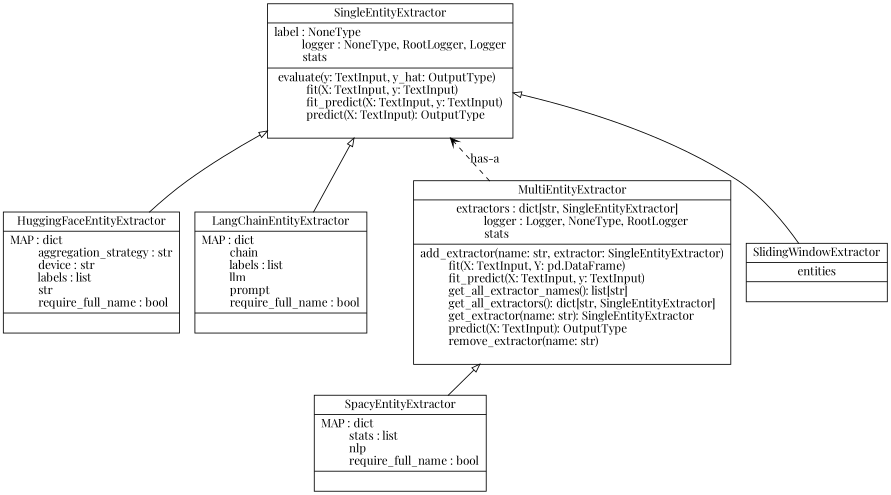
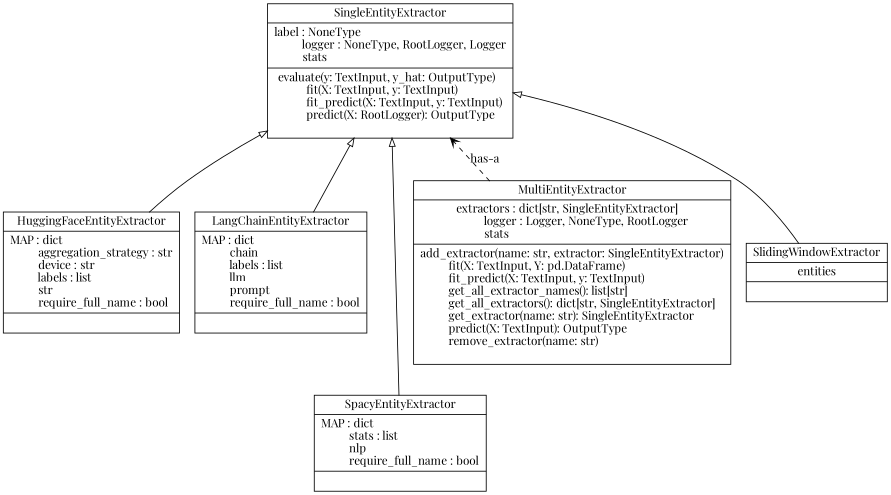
  digraph {
    fontname="Playfair Display"
    rankdir=BT
    node [color=black fontcolor=black fontname="Playfair Display" shape=record style=solid]
    edge [arrowhead=empty fontname="Playfair Display"]
    n1 [label=<{HuggingFaceEntityExtractor|         MAP : dict<br ALIGN="LEFT"/>         aggregation_strategy : str<br ALIGN="LEFT"/>         device : str<br ALIGN="LEFT"/>         labels : list<br ALIGN="LEFT"/>         str<br ALIGN="LEFT"/>         require_full_name : bool<br ALIGN="LEFT"/>|}>]
-   n2 [label=<{SingleEntityExtractor|         label : NoneType<br ALIGN="LEFT"/>         logger : NoneType, RootLogger, Logger<br ALIGN="LEFT"/>         stats<br ALIGN="LEFT"/>|         evaluate(y: TextInput, y_hat: OutputType)<br ALIGN="LEFT"/>         fit(X: TextInput, y: TextInput)<br ALIGN="LEFT"/>         fit_predict(X: TextInput, y: TextInput)<br ALIGN="LEFT"/>         predict(X: TextInput): OutputType<br ALIGN="LEFT"/>     }>]
+   n2 [label=<{SingleEntityExtractor|         label : NoneType<br ALIGN="LEFT"/>         logger : NoneType, RootLogger, Logger<br ALIGN="LEFT"/>         stats<br ALIGN="LEFT"/>|         evaluate(y: TextInput, y_hat: OutputType)<br ALIGN="LEFT"/>         fit(X: TextInput, y: TextInput)<br ALIGN="LEFT"/>         fit_predict(X: TextInput, y: TextInput)<br ALIGN="LEFT"/>         predict(X: RootLogger): OutputType<br ALIGN="LEFT"/>     }>]
    n3 [label=<{LangChainEntityExtractor|         MAP : dict<br ALIGN="LEFT"/>         chain<br ALIGN="LEFT"/>         labels : list<br ALIGN="LEFT"/>         llm<br ALIGN="LEFT"/>         prompt<br ALIGN="LEFT"/>         require_full_name : bool<br ALIGN="LEFT"/>|}>]
    n4 [label=<{MultiEntityExtractor|         extractors : dict[str, SingleEntityExtractor]<br ALIGN="LEFT"/>         logger : Logger, NoneType, RootLogger<br ALIGN="LEFT"/>         stats<br ALIGN="LEFT"/>|         add_extractor(name: str, extractor: SingleEntityExtractor)<br ALIGN="LEFT"/>         fit(X: TextInput, Y: pd.DataFrame)<br ALIGN="LEFT"/>         fit_predict(X: TextInput, y: TextInput)<br ALIGN="LEFT"/>         get_all_extractor_names(): list[str]<br ALIGN="LEFT"/>         get_all_extractors(): dict[str, SingleEntityExtractor]<br ALIGN="LEFT"/>         get_extractor(name: str): SingleEntityExtractor<br ALIGN="LEFT"/>         predict(X: TextInput): OutputType<br ALIGN="LEFT"/>         remove_extractor(name: str)<br ALIGN="LEFT"/>     }>]
    n5 [label=<{SlidingWindowExtractor|entities<br ALIGN="LEFT"/>|}>]
    n6 [label=<{SpacyEntityExtractor|         MAP : dict<br ALIGN="LEFT"/>         stats : list<br ALIGN="LEFT"/>         nlp<br ALIGN="LEFT"/>         require_full_name : bool<br ALIGN="LEFT"/>|}>]
    n1 -> n2
    n3 -> n2
    n4 -> n2 [arrowhead=vee label="has-a" style=dashed]
    n5 -> n2
-   n6 -> n4
+   n6 -> n2
  }
